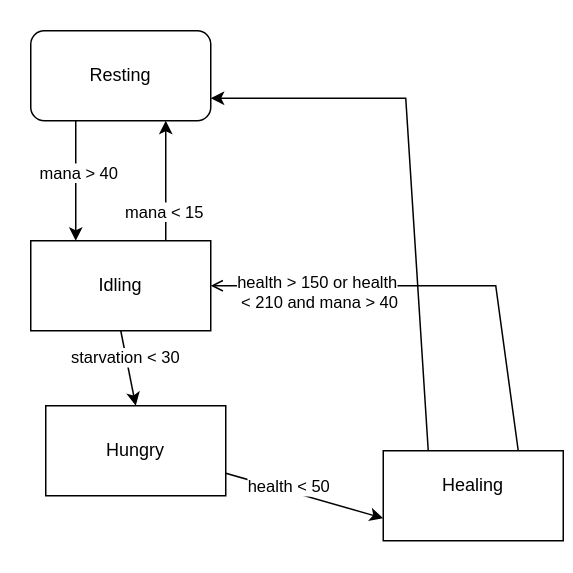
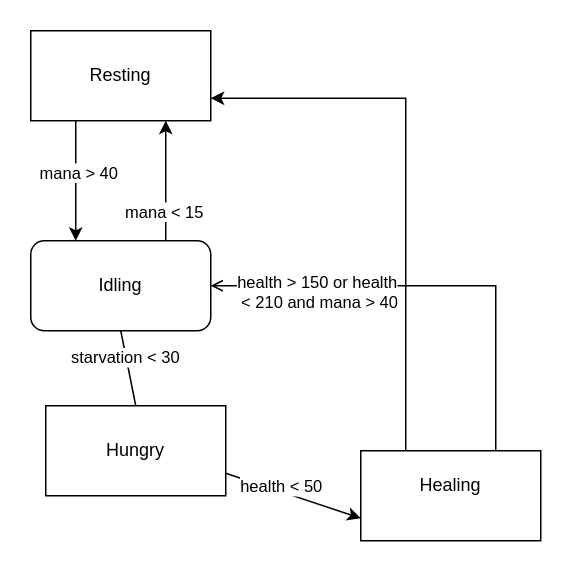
  <mxCell id="0" />
  <mxCell id="1" parent="0" />
- <mxCell id="2" value="Resting" style="whiteSpace=wrap;html=1;rounded=1;" vertex="1" parent="1"><mxGeometry x="20" y="20" width="120" height="60" as="geometry" /></mxCell>
- <mxCell id="3" value="Idling" style="rounded=0;whiteSpace=wrap;html=1;" vertex="1" parent="1"><mxGeometry x="20" y="160" width="120" height="60" as="geometry" /></mxCell>
+ <mxCell id="2" value="Resting" style="rounded=0;whiteSpace=wrap;html=1;" vertex="1" parent="1"><mxGeometry x="20" y="20" width="120" height="60" as="geometry" /></mxCell>
+ <mxCell id="3" value="Idling" style="whiteSpace=wrap;html=1;rounded=1;" vertex="1" parent="1"><mxGeometry x="20" y="160" width="120" height="60" as="geometry" /></mxCell>
  <mxCell id="4" value="Hungry" style="rounded=0;whiteSpace=wrap;html=1;" vertex="1" parent="1"><mxGeometry x="30" y="270" width="120" height="60" as="geometry" /></mxCell>
- <mxCell id="5" value="Healing&lt;div&gt;&lt;br&gt;&lt;/div&gt;" style="rounded=0;whiteSpace=wrap;html=1;" vertex="1" parent="1"><mxGeometry x="255" y="300" width="120" height="60" as="geometry" /></mxCell>
+ <mxCell id="5" value="Healing&lt;div&gt;&lt;br&gt;&lt;/div&gt;" style="rounded=0;whiteSpace=wrap;html=1;" vertex="1" parent="1"><mxGeometry x="240" y="300" width="120" height="60" as="geometry" /></mxCell>
  <mxCell id="6" value="" style="endArrow=classic;html=1;rounded=0;exitX=0.25;exitY=1;exitDx=0;exitDy=0;entryX=0.25;entryY=0;entryDx=0;entryDy=0;" edge="1" parent="1" source="2" target="3"><mxGeometry width="50" height="50" relative="1" as="geometry"><mxPoint x="170" y="200" as="sourcePoint" /><mxPoint x="220" y="150" as="targetPoint" /></mxGeometry></mxCell>
  <mxCell id="7" value="mana &amp;gt; 40" style="edgeLabel;html=1;align=center;verticalAlign=middle;resizable=0;points=[];" vertex="1" connectable="0" parent="6"><mxGeometry x="-0.15" y="1" relative="1" as="geometry"><mxPoint as="offset" /></mxGeometry></mxCell>
  <mxCell id="8" value="" style="endArrow=classic;html=1;rounded=0;exitX=0.75;exitY=0;exitDx=0;exitDy=0;entryX=0.75;entryY=1;entryDx=0;entryDy=0;" edge="1" parent="1" source="3" target="2"><mxGeometry width="50" height="50" relative="1" as="geometry"><mxPoint x="170" y="200" as="sourcePoint" /><mxPoint x="220" y="150" as="targetPoint" /></mxGeometry></mxCell>
  <mxCell id="9" value="mana &amp;lt; 15" style="edgeLabel;html=1;align=center;verticalAlign=middle;resizable=0;points=[];" vertex="1" connectable="0" parent="8"><mxGeometry x="-0.496" y="2" relative="1" as="geometry"><mxPoint as="offset" /></mxGeometry></mxCell>
- <mxCell id="10" value="" style="endArrow=classic;html=1;rounded=0;exitX=0.5;exitY=1;exitDx=0;exitDy=0;entryX=0.5;entryY=0;entryDx=0;entryDy=0;" edge="1" parent="1" source="3" target="4"><mxGeometry width="50" height="50" relative="1" as="geometry"><mxPoint x="70" y="220" as="sourcePoint" /><mxPoint x="70" y="300" as="targetPoint" /></mxGeometry></mxCell>
+ <mxCell id="10" value="" style="endArrow=none;html=1;rounded=0;exitX=0.5;exitY=1;exitDx=0;exitDy=0;entryX=0.5;entryY=0;entryDx=0;entryDy=0;" edge="1" parent="1" source="3" target="4"><mxGeometry width="50" height="50" relative="1" as="geometry"><mxPoint x="70" y="220" as="sourcePoint" /><mxPoint x="70" y="300" as="targetPoint" /></mxGeometry></mxCell>
  <mxCell id="11" value="starvation &amp;lt; 30" style="edgeLabel;html=1;align=center;verticalAlign=middle;resizable=0;points=[];" vertex="1" connectable="0" parent="10"><mxGeometry x="-0.296" y="-1" relative="1" as="geometry"><mxPoint as="offset" /></mxGeometry></mxCell>
  <mxCell id="12" value="" style="endArrow=classic;html=1;rounded=0;exitX=1;exitY=0.75;exitDx=0;exitDy=0;entryX=0;entryY=0.75;entryDx=0;entryDy=0;" edge="1" parent="1" source="4" target="5"><mxGeometry width="50" height="50" relative="1" as="geometry"><mxPoint x="208" y="370" as="sourcePoint" /><mxPoint x="208" y="290" as="targetPoint" /></mxGeometry></mxCell>
  <mxCell id="13" value="health &amp;lt; 50" style="edgeLabel;html=1;align=center;verticalAlign=middle;resizable=0;points=[];" vertex="1" connectable="0" parent="12"><mxGeometry x="-0.363" y="1" relative="1" as="geometry"><mxPoint x="8" as="offset" /></mxGeometry></mxCell>
  <mxCell id="14" value="" style="endArrow=classic;html=1;rounded=0;exitX=0.25;exitY=0;exitDx=0;exitDy=0;entryX=1;entryY=0.75;entryDx=0;entryDy=0;" edge="1" parent="1" source="5" target="2"><mxGeometry width="50" height="50" relative="1" as="geometry"><mxPoint x="130" y="260" as="sourcePoint" /><mxPoint x="270" y="70" as="targetPoint" /><Array as="points"><mxPoint x="270" y="65" /></Array></mxGeometry></mxCell>
  <mxCell id="15" value="" style="endArrow=open;html=1;rounded=0;exitX=0.75;exitY=0;exitDx=0;exitDy=0;entryX=1;entryY=0.5;entryDx=0;entryDy=0;" edge="1" parent="1" source="5" target="3"><mxGeometry width="50" height="50" relative="1" as="geometry"><mxPoint x="130" y="230" as="sourcePoint" /><mxPoint x="180" y="180" as="targetPoint" /><Array as="points"><mxPoint x="330" y="190" /></Array></mxGeometry></mxCell>
  <mxCell id="16" value="&lt;div&gt;health &amp;gt; 150 or health&lt;/div&gt;&lt;div&gt;&amp;nbsp;&amp;lt; 210 and mana &amp;gt; 40&lt;/div&gt;&lt;div&gt;‌&lt;/div&gt;" style="edgeLabel;html=1;align=center;verticalAlign=middle;resizable=0;points=[];" vertex="1" connectable="0" parent="15"><mxGeometry x="0.632" y="1" relative="1" as="geometry"><mxPoint x="15" y="9" as="offset" /></mxGeometry></mxCell>
